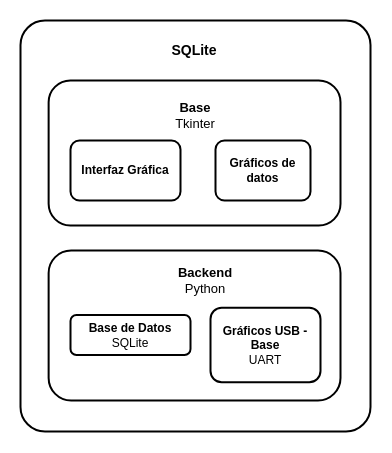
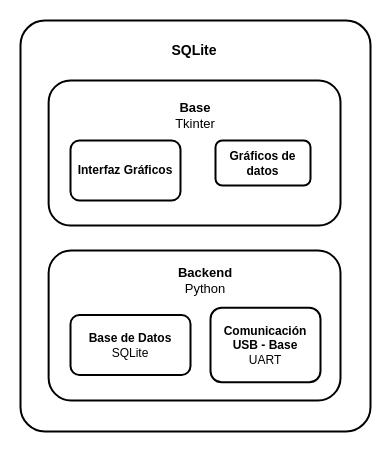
  <mxCell id="0" />
  <mxCell id="1" parent="0" />
  <mxCell id="2" value="" style="rounded=1;whiteSpace=wrap;html=1;arcSize=7;strokeWidth=2;fillColor=none;" vertex="1" parent="1"><mxGeometry x="20" y="20" width="350" height="411" as="geometry" /></mxCell>
  <mxCell id="3" value="" style="rounded=1;whiteSpace=wrap;html=1;fontStyle=0;fillColor=none;strokeWidth=2;" vertex="1" parent="1"><mxGeometry x="48.13" y="250" width="291.87" height="150" as="geometry" /></mxCell>
- <mxCell id="4" value="&lt;b&gt;Base de Datos&lt;/b&gt;&lt;br&gt;SQLite" style="rounded=1;whiteSpace=wrap;html=1;strokeWidth=2;fillColor=none;" vertex="1" parent="1"><mxGeometry x="70" y="314.5" width="120" height="40" as="geometry" /></mxCell>
- <mxCell id="5" value="Gráficos USB - Base&lt;br&gt;&lt;span style=&quot;font-weight: normal;&quot;&gt;UART&lt;/span&gt;" style="rounded=1;whiteSpace=wrap;html=1;fillColor=none;strokeWidth=2;fontStyle=1" vertex="1" parent="1"><mxGeometry x="210" y="307.25" width="110" height="74.5" as="geometry" /></mxCell>
+ <mxCell id="4" value="&lt;b&gt;Base de Datos&lt;/b&gt;&lt;br&gt;SQLite" style="rounded=1;whiteSpace=wrap;html=1;strokeWidth=2;fillColor=none;" vertex="1" parent="1"><mxGeometry x="70" y="314.5" width="120" height="60" as="geometry" /></mxCell>
+ <mxCell id="5" value="Comunicación USB - Base&lt;br&gt;&lt;span style=&quot;font-weight: normal;&quot;&gt;UART&lt;/span&gt;" style="rounded=1;whiteSpace=wrap;html=1;fillColor=none;strokeWidth=2;fontStyle=1" vertex="1" parent="1"><mxGeometry x="210" y="307.25" width="110" height="74.5" as="geometry" /></mxCell>
  <mxCell id="6" value="&lt;font style=&quot;font-size: 13px;&quot;&gt;&lt;b&gt;Backend&lt;/b&gt;&lt;br&gt;Python&lt;br&gt;&lt;/font&gt;" style="text;html=1;strokeColor=none;fillColor=none;align=center;verticalAlign=middle;whiteSpace=wrap;rounded=0;" vertex="1" parent="1"><mxGeometry x="175" y="265" width="60" height="30" as="geometry" /></mxCell>
  <mxCell id="7" value="" style="group" vertex="1" connectable="0" parent="1"><mxGeometry x="48.13" y="60" width="291.87" height="145" as="geometry" /></mxCell>
  <mxCell id="8" value="" style="group" vertex="1" connectable="0" parent="7"><mxGeometry y="20" width="291.87" height="145" as="geometry" /></mxCell>
  <mxCell id="9" value="" style="rounded=1;whiteSpace=wrap;html=1;fillColor=none;strokeWidth=2;" vertex="1" parent="8"><mxGeometry width="291.87" height="145" as="geometry" /></mxCell>
- <mxCell id="10" value="&lt;b&gt;Interfaz Gráfica&lt;/b&gt;" style="rounded=1;whiteSpace=wrap;html=1;fillColor=none;strokeWidth=2;" vertex="1" parent="8"><mxGeometry x="21.87" y="60" width="110" height="60" as="geometry" /></mxCell>
+ <mxCell id="10" value="&lt;b&gt;Interfaz Gráficos&lt;/b&gt;" style="rounded=1;whiteSpace=wrap;html=1;fillColor=none;strokeWidth=2;" vertex="1" parent="8"><mxGeometry x="21.87" y="60" width="110" height="60" as="geometry" /></mxCell>
  <mxCell id="11" value="&lt;font style=&quot;font-size: 13px;&quot;&gt;&lt;b&gt;Base&lt;/b&gt;&lt;br&gt;Tkinter&lt;br&gt;&lt;/font&gt;" style="text;html=1;strokeColor=none;fillColor=none;align=center;verticalAlign=middle;whiteSpace=wrap;rounded=0;" vertex="1" parent="8"><mxGeometry x="116.87" y="20" width="60" height="30" as="geometry" /></mxCell>
- <mxCell id="12" value="&lt;b&gt;Gráficos de datos&lt;/b&gt;" style="rounded=1;whiteSpace=wrap;html=1;fillColor=none;strokeWidth=2;" vertex="1" parent="8"><mxGeometry x="166.87" y="60" width="95" height="60" as="geometry" /></mxCell>
+ <mxCell id="12" value="&lt;b&gt;Gráficos de datos&lt;/b&gt;" style="rounded=1;whiteSpace=wrap;html=1;fillColor=none;strokeWidth=2;" vertex="1" parent="8"><mxGeometry x="166.87" y="60" width="95" height="45" as="geometry" /></mxCell>
  <mxCell id="13" value="SQLite" style="text;html=1;strokeColor=none;fillColor=none;align=center;verticalAlign=middle;whiteSpace=wrap;rounded=0;fontStyle=1;fontSize=14;" vertex="1" parent="1"><mxGeometry x="164.07" y="35" width="60" height="30" as="geometry" /></mxCell>
